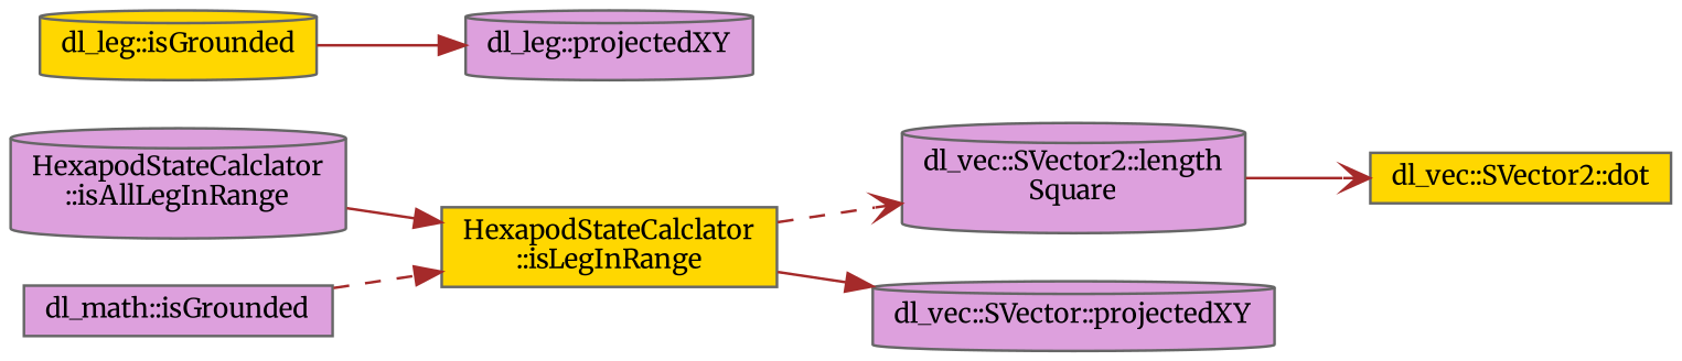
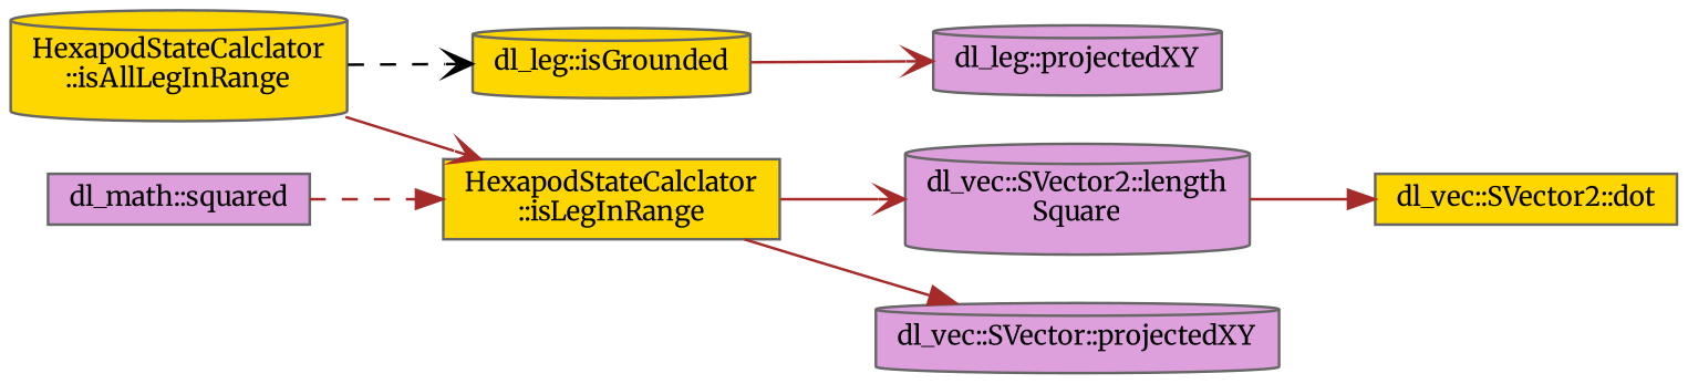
  digraph {
    fontname=Merriweather
    rankdir=LR
    node [color=grey40 fillcolor=gold fontname=Merriweather fontsize=10 shape=cylinder style=filled]
    edge [arrowhead=normal color=brown fontname=Merriweather fontsize=10 labelfontname=Helvetica labelfontsize=10 style=solid]
-   n1 [color=gray40 fillcolor=plum fontcolor=black height=0.2 label="HexapodStateCalclator\l::isAllLegInRange" width=0.4]
+   n1 [color=gray40 fontcolor=black height=0.2 label="HexapodStateCalclator\l::isAllLegInRange" width=0.4]
    n2 [height=0.2 label="dl_leg::isGrounded" width=0.4]
    n3 [height=0.2 label="HexapodStateCalclator\l::isLegInRange" shape=box width=0.4]
    n4 [fillcolor=plum height=0.2 label="dl_leg::projectedXY" width=0.4]
    n5 [fillcolor=plum height=0.2 label="dl_vec::SVector2::length\lSquare" width=0.4]
    n6 [fillcolor=plum height=0.2 label="dl_vec::SVector::projectedXY" width=0.4]
    n7 [height=0.2 label="dl_vec::SVector2::dot" shape=box width=0.4]
-   n8 [fillcolor=plum height=0.2 label="dl_math::isGrounded" shape=box width=0.4]
-   n1 -> n3
-   n2 -> n4
-   n3 -> n5 [arrowhead=vee style=dashed]
+   n8 [fillcolor=plum height=0.2 label="dl_math::squared" shape=box width=0.4]
+   n1 -> n2 [arrowhead=vee color=black style=dashed]
+   n1 -> n3 [arrowhead=vee]
+   n2 -> n4 [arrowhead=vee]
+   n3 -> n5 [arrowhead=vee]
    n3 -> n6
-   n5 -> n7 [arrowhead=vee]
+   n5 -> n7
    n8 -> n3 [style=dashed]
  }
